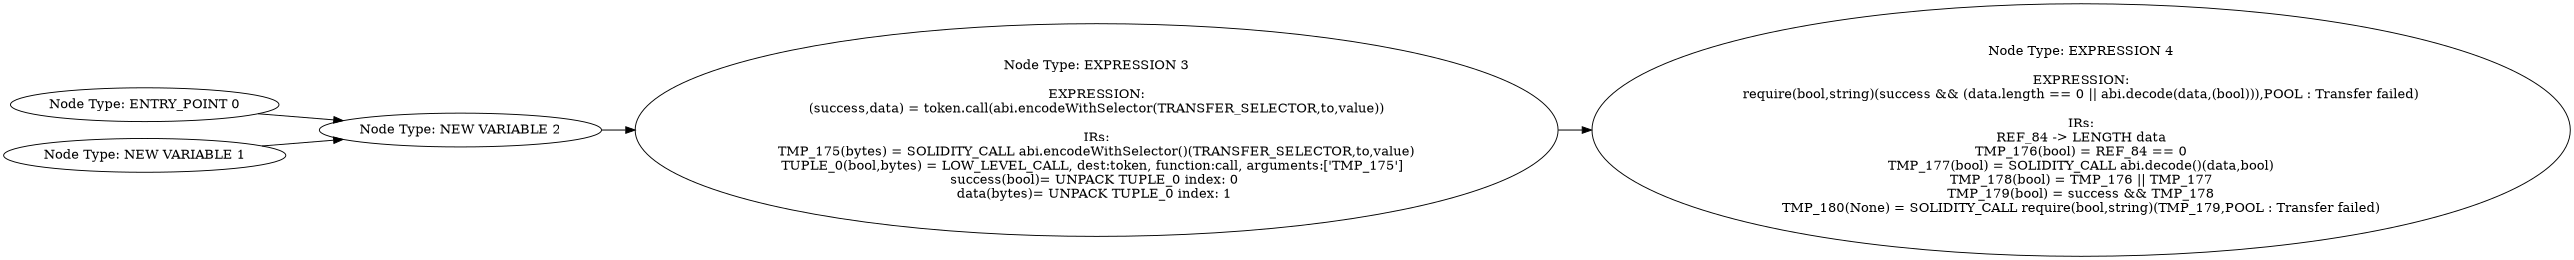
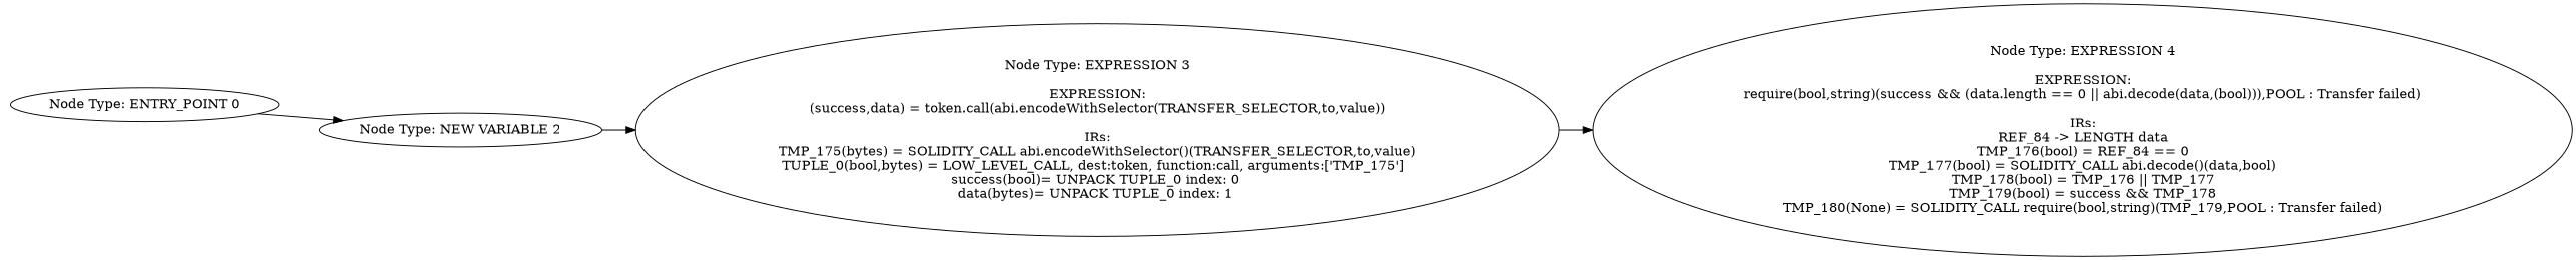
  digraph {
    rankdir=LR
    n1 [label="Node Type: ENTRY_POINT 0\n"]
    n2 [label="Node Type: NEW VARIABLE 2\n"]
-   n3 [label="Node Type: NEW VARIABLE 1\n"]
    n4 [label="Node Type: EXPRESSION 3\n\nEXPRESSION:\n(success,data) = token.call(abi.encodeWithSelector(TRANSFER_SELECTOR,to,value))\n\nIRs:\nTMP_175(bytes) = SOLIDITY_CALL abi.encodeWithSelector()(TRANSFER_SELECTOR,to,value)\nTUPLE_0(bool,bytes) = LOW_LEVEL_CALL, dest:token, function:call, arguments:['TMP_175']  \nsuccess(bool)= UNPACK TUPLE_0 index: 0 \ndata(bytes)= UNPACK TUPLE_0 index: 1 "]
    n5 [label="Node Type: EXPRESSION 4\n\nEXPRESSION:\nrequire(bool,string)(success && (data.length == 0 || abi.decode(data,(bool))),POOL : Transfer failed)\n\nIRs:\nREF_84 -> LENGTH data\nTMP_176(bool) = REF_84 == 0\nTMP_177(bool) = SOLIDITY_CALL abi.decode()(data,bool)\nTMP_178(bool) = TMP_176 || TMP_177\nTMP_179(bool) = success && TMP_178\nTMP_180(None) = SOLIDITY_CALL require(bool,string)(TMP_179,POOL : Transfer failed)"]
    n1 -> n2
    n2 -> n4
-   n3 -> n2
    n4 -> n5
  }
